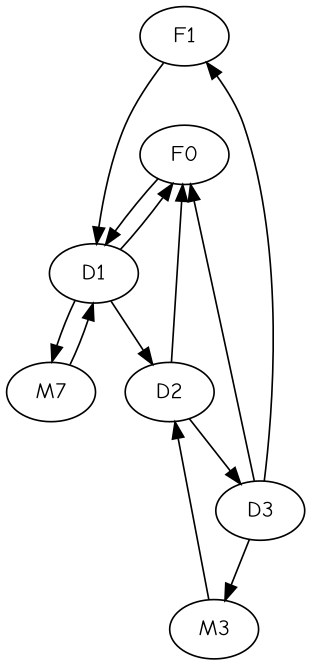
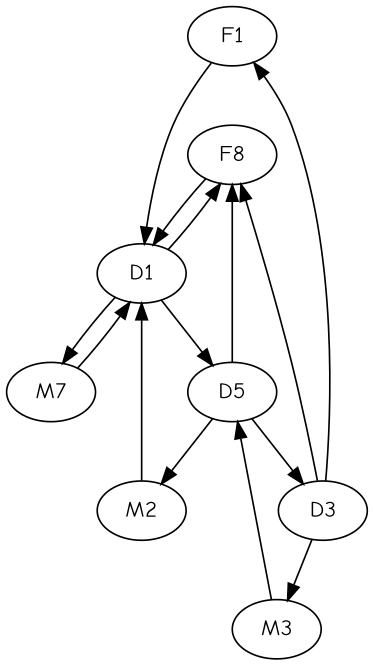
  digraph {
    compount=true
    fontname="Comic Neue"
    rank=same
    rankdir=TB
    node [fontname="Comic Neue"]
    edge [fontname="Comic Neue"]
    n1 [label=F1]
-   n2 [label=F0]
+   n2 [label=F8]
    n3 [label=D1]
    n4 [label=M7]
-   n5 [label=D2]
+   n5 [label=D5]
+   n6 [label=M2]
    n7 [label=M3]
    n8 [label=D3]
    n1 -> n2 [style=invis]
    n1 -> n3
    n2 -> n3
    n3 -> n2
    n3 -> n4
    n3 -> n5
    n4 -> n3
    n5 -> n2
+   n5 -> n6
    n5 -> n8
+   n6 -> n3
    n7 -> n5
    n8 -> n1
    n8 -> n2
    n8 -> n7
  }
